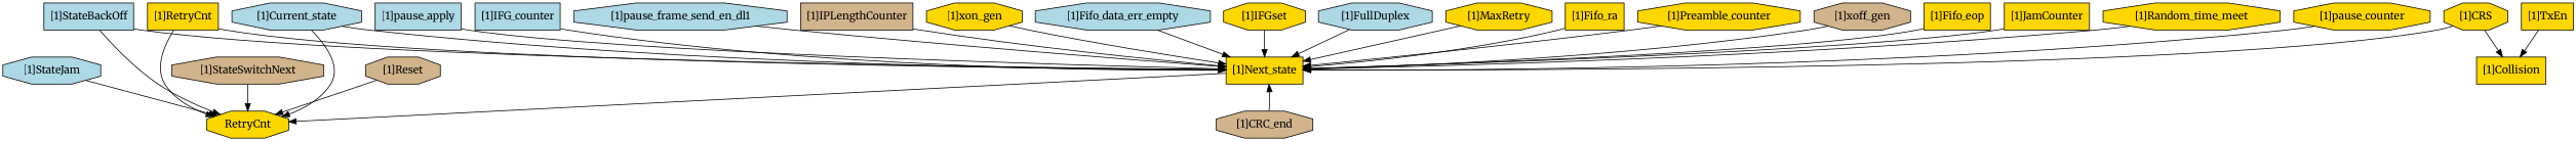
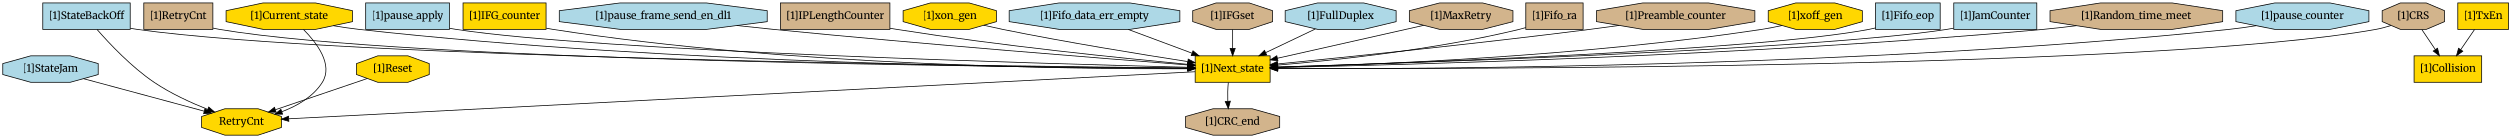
  strict digraph {
    fontname=Merriweather
    node [complexity=7 fillcolor=gold fontname=Merriweather importance=0.468837541527 rank=0.00512004195216 shape=octagon style=filled]
    edge [fontname=Merriweather]
-   "[1]IFG_counter" [complexity=13 fillcolor=lightblue importance=0.474771846155 rank=0.0365209112427 shape=box]
+   "[1]IFG_counter" [complexity=13 importance=0.474771846155 rank=0.0365209112427 shape=box]
    "[1]Next_state" [complexity=6 importance=0.115101571399 rank=0.0191835952332 shape=box]
    RetryCnt [complexity=2 importance=0.0222889957833 rank=0.0111444978917]
-   "[1]StateSwitchNext" [complexity=4 fillcolor=tan importance=0.0530092474963 rank=0.0132523118741]
    "[1]StateBackOff" [complexity=6 fillcolor=lightblue importance=0.030720251713 shape=box]
    "[1]pause_frame_send_en_dl1" [complexity=17 fillcolor=lightblue importance=0.473175473982 rank=0.0278338514107]
    "[1]IPLengthCounter" [complexity=10 fillcolor=tan importance=0.817901829809 rank=0.0817901829809 shape=box]
    "[1]xon_gen" [complexity=17 rank=0.0275786789134]
    "[1]Fifo_data_err_empty" [fillcolor=lightblue rank=0.0669767916468]
    "[1]CRC_end" [fillcolor=tan importance=0.238634398729 rank=0.0340906283898]
-   "[1]IFGset" [complexity=13 rank=0.0360644262713]
+   "[1]IFGset" [complexity=13 fillcolor=tan rank=0.0360644262713]
    "[1]FullDuplex" [complexity=43 fillcolor=lightblue importance=4.61249411191 rank=0.107267304928]
-   "[1]MaxRetry" [complexity=11 importance=0.583939112927 rank=0.0530853739024]
-   "[1]Fifo_ra" [complexity=14 rank=0.0334883958234 shape=box]
-   "[1]Preamble_counter" [complexity=11 importance=0.472429778672 rank=0.0429481616974]
-   "[1]RetryCnt" [complexity=11 importance=0.597796852781 rank=0.0543451684346 shape=box]
-   "[1]xoff_gen" [complexity=17 fillcolor=tan rank=0.0275786789134]
+   "[1]MaxRetry" [complexity=11 fillcolor=tan importance=0.583939112927 rank=0.0530853739024]
+   "[1]Fifo_ra" [complexity=14 fillcolor=tan rank=0.0334883958234 shape=box]
+   "[1]Preamble_counter" [complexity=11 fillcolor=tan importance=0.472429778672 rank=0.0429481616974]
+   "[1]RetryCnt" [complexity=11 fillcolor=tan importance=0.597796852781 rank=0.0543451684346 shape=box]
+   "[1]xoff_gen" [complexity=17 rank=0.0275786789134]
    "[1]TxEn" [complexity=24 importance=2.22149954596 rank=0.0925624810819 shape=box]
    "[1]Collision" [complexity=21 importance=2.20427462238 rank=0.104965458208 shape=box]
-   "[1]Fifo_eop" [complexity=11 importance=1.04434539852 rank=0.094940490775 shape=box]
-   "[1]Current_state" [complexity=31 fillcolor=lightblue importance=6.11667098044 rank=0.197311967111]
-   "[1]JamCounter" [complexity=9 importance=0.356764555473 rank=0.0396405061637 shape=box]
-   "[1]Random_time_meet" [importance=0.238634398729 rank=0.0340906283898]
-   "[1]Reset" [complexity=3 fillcolor=tan importance=0.0752982432796 rank=0.0250994144265]
+   "[1]Fifo_eop" [complexity=11 fillcolor=lightblue importance=1.04434539852 rank=0.094940490775 shape=box]
+   "[1]Current_state" [complexity=31 importance=6.11667098044 rank=0.197311967111]
+   "[1]JamCounter" [complexity=9 fillcolor=lightblue importance=0.356764555473 rank=0.0396405061637 shape=box]
+   "[1]Random_time_meet" [fillcolor=tan importance=0.238634398729 rank=0.0340906283898]
+   "[1]Reset" [complexity=3 importance=0.0752982432796 rank=0.0250994144265]
    "[1]StateJam" [complexity=6 fillcolor=lightblue importance=0.030720251713]
-   "[1]pause_counter" [importance=0.244568703356 rank=0.0349383861938]
+   "[1]pause_counter" [fillcolor=lightblue importance=0.244568703356 rank=0.0349383861938]
    "[1]pause_apply" [fillcolor=lightblue importance=0.353735970128 rank=0.0505337100183 shape=box]
-   "[1]CRS" [complexity=24 importance=2.21270587831 rank=0.0921960782628]
+   "[1]CRS" [complexity=24 fillcolor=tan importance=2.21270587831 rank=0.0921960782628]
    "[1]IFG_counter" -> "[1]Next_state"
    "[1]Next_state" -> RetryCnt
-   "[1]StateSwitchNext" -> RetryCnt
    "[1]StateBackOff" -> "[1]Next_state"
    "[1]StateBackOff" -> RetryCnt
    "[1]pause_frame_send_en_dl1" -> "[1]Next_state"
    "[1]IPLengthCounter" -> "[1]Next_state"
    "[1]xon_gen" -> "[1]Next_state"
    "[1]Fifo_data_err_empty" -> "[1]Next_state"
-   "[1]CRC_end" -> "[1]Next_state"
+   "[1]Next_state" -> "[1]CRC_end"
    "[1]IFGset" -> "[1]Next_state"
    "[1]FullDuplex" -> "[1]Next_state"
    "[1]MaxRetry" -> "[1]Next_state"
    "[1]Fifo_ra" -> "[1]Next_state"
    "[1]Preamble_counter" -> "[1]Next_state"
    "[1]RetryCnt" -> "[1]Next_state"
-   "[1]RetryCnt" -> RetryCnt
    "[1]xoff_gen" -> "[1]Next_state"
    "[1]TxEn" -> "[1]Collision"
    "[1]Fifo_eop" -> "[1]Next_state"
    "[1]Current_state" -> "[1]Next_state"
    "[1]Current_state" -> RetryCnt
    "[1]JamCounter" -> "[1]Next_state"
    "[1]Random_time_meet" -> "[1]Next_state"
    "[1]Reset" -> RetryCnt
    "[1]StateJam" -> RetryCnt
    "[1]pause_counter" -> "[1]Next_state"
    "[1]pause_apply" -> "[1]Next_state"
    "[1]CRS" -> "[1]Next_state"
    "[1]CRS" -> "[1]Collision"
  }
